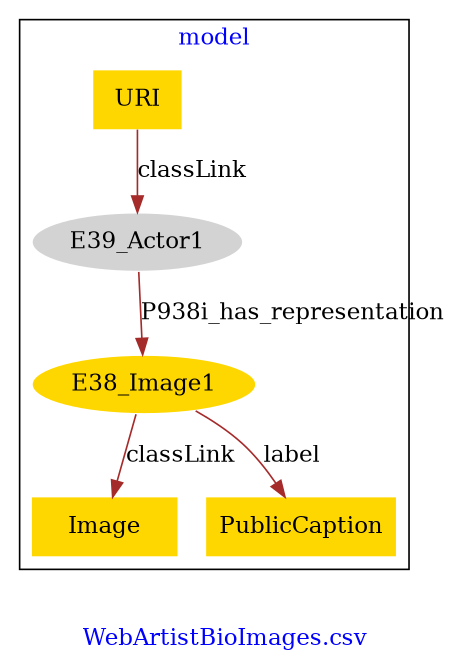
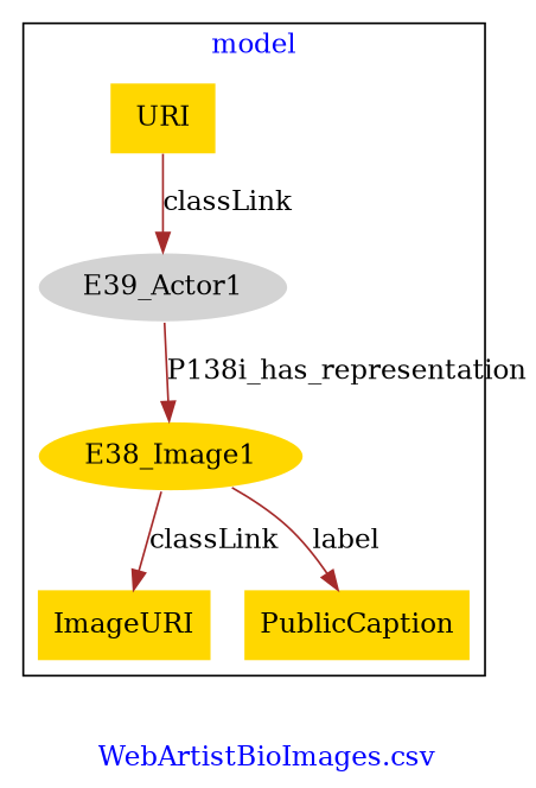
  digraph {
    fontcolor=blue
    label="WebArtistBioImages.csv"
    remincross=true
    node [fillcolor=gold style=filled shape=plaintext]
    edge [color=brown fontcolor=black]
    n1 [color=white fillcolor=lightgray label=E39_Actor1 shape=""]
    n2 [color=white label=E38_Image1 shape=""]
-   n3 [label=Image]
+   n3 [label=ImageURI]
    n4 [label=PublicCaption]
    n5 [label=URI]
    subgraph cluster_1 {
      label=model
      n1
      n2
      n3
      n4
      n5
    }
-   n1 -> n2 [label=P938i_has_representation]
+   n1 -> n2 [label=P138i_has_representation]
    n2 -> n3 [label=classLink]
    n2 -> n4 [label=label]
    n5 -> n1 [label=classLink]
  }
